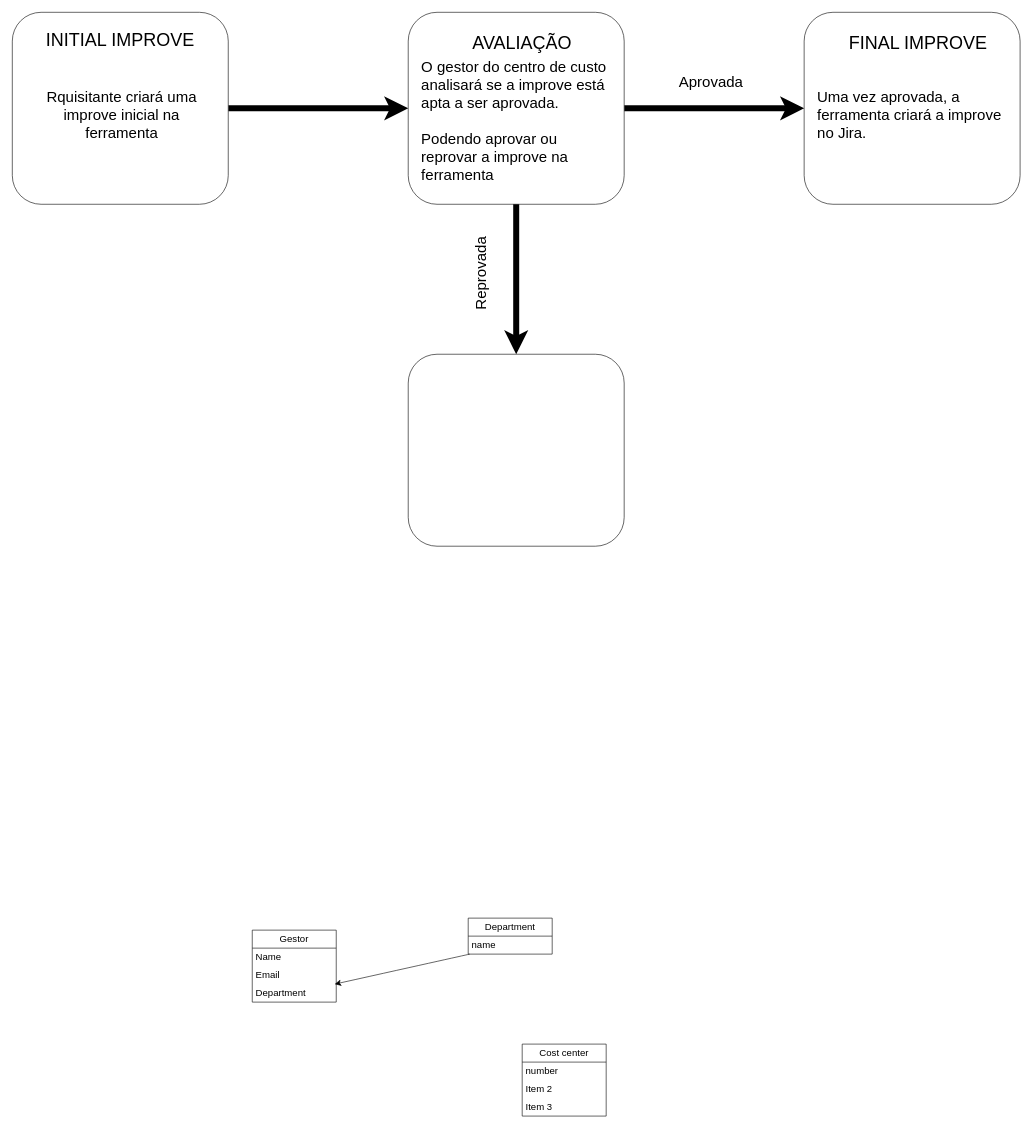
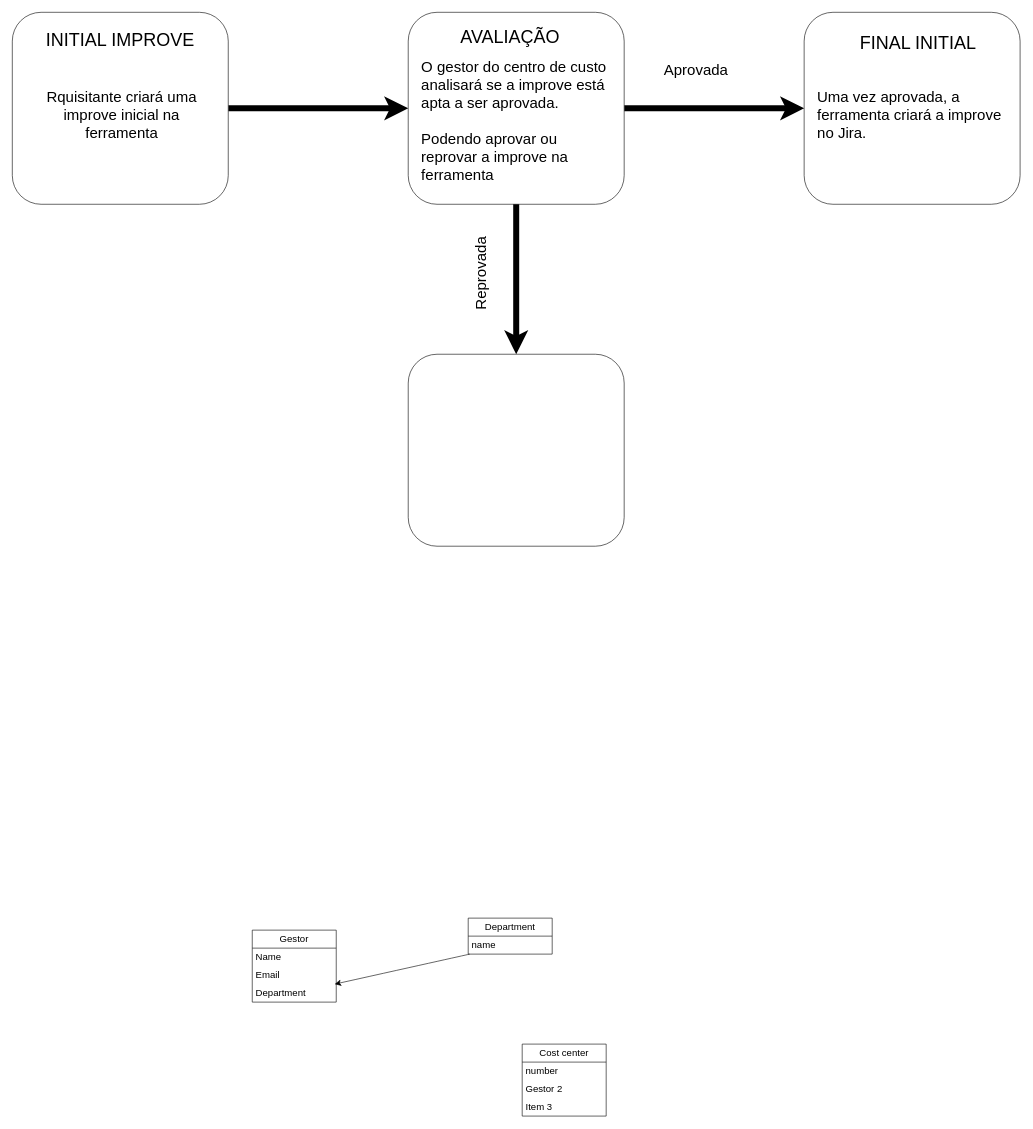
  <mxCell id="0" />
  <mxCell id="1" parent="0" />
  <mxCell id="2" style="edgeStyle=none;curved=1;rounded=0;orthogonalLoop=1;jettySize=auto;html=1;fontSize=12;startSize=8;endSize=8;strokeWidth=10;entryX=0;entryY=0.5;entryDx=0;entryDy=0;" parent="1" source="3" target="7" edge="1"><mxGeometry relative="1" as="geometry"><mxPoint x="670" y="180" as="targetPoint" /><Array as="points"><mxPoint x="660" y="180" /></Array></mxGeometry></mxCell>
  <mxCell id="3" value="" style="rounded=1;whiteSpace=wrap;html=1;fontSize=16;" parent="1" vertex="1"><mxGeometry x="20" y="20" width="360" height="320" as="geometry" /></mxCell>
  <mxCell id="4" value="&lt;font style=&quot;font-size: 30px;&quot;&gt;INITIAL IMPROVE&lt;/font&gt;" style="text;html=1;strokeColor=none;fillColor=none;align=center;verticalAlign=middle;whiteSpace=wrap;rounded=0;fontSize=16;" parent="1" vertex="1"><mxGeometry x="75" y="40" width="250" height="50" as="geometry" /></mxCell>
  <mxCell id="5" value="&lt;span style=&quot;font-size: 25px;&quot;&gt;Rquisitante criará uma improve inicial na ferramenta&lt;/span&gt;" style="text;html=1;strokeColor=none;fillColor=none;align=center;verticalAlign=middle;whiteSpace=wrap;rounded=0;fontSize=16;" parent="1" vertex="1"><mxGeometry x="75" y="110" width="255" height="160" as="geometry" /></mxCell>
  <mxCell id="6" style="edgeStyle=none;curved=1;rounded=0;orthogonalLoop=1;jettySize=auto;html=1;fontSize=12;startSize=8;endSize=8;strokeWidth=10;entryX=0;entryY=0.5;entryDx=0;entryDy=0;" parent="1" source="7" target="10" edge="1"><mxGeometry relative="1" as="geometry"><mxPoint x="1330" y="180" as="targetPoint" /></mxGeometry></mxCell>
  <mxCell id="7" value="" style="rounded=1;whiteSpace=wrap;html=1;fontSize=16;" parent="1" vertex="1"><mxGeometry x="680" y="20" width="360" height="320" as="geometry" /></mxCell>
- <mxCell id="8" value="&lt;span style=&quot;font-size: 30px;&quot;&gt;AVALIAÇÃO&lt;/span&gt;" style="text;html=1;strokeColor=none;fillColor=none;align=center;verticalAlign=middle;whiteSpace=wrap;rounded=0;fontSize=16;" parent="1" vertex="1"><mxGeometry x="730" y="40" width="280" height="60" as="geometry" /></mxCell>
+ <mxCell id="8" value="&lt;span style=&quot;font-size: 30px;&quot;&gt;AVALIAÇÃO&lt;/span&gt;" style="text;html=1;strokeColor=none;fillColor=none;align=center;verticalAlign=middle;whiteSpace=wrap;rounded=0;fontSize=16;" parent="1" vertex="1"><mxGeometry x="710" y="30" width="280" height="60" as="geometry" /></mxCell>
  <mxCell id="9" value="&lt;span style=&quot;font-size: 25px;&quot;&gt;O gestor do centro de custo analisará se a improve está apta a ser aprovada.&lt;br&gt;&lt;br&gt;Podendo aprovar ou reprovar a improve na ferramenta&lt;br&gt;&lt;br&gt;&lt;/span&gt;" style="text;html=1;strokeColor=none;fillColor=none;align=left;verticalAlign=middle;whiteSpace=wrap;rounded=0;fontSize=16;" parent="1" vertex="1"><mxGeometry x="700" y="100" width="320" height="230" as="geometry" /></mxCell>
  <mxCell id="10" value="" style="rounded=1;whiteSpace=wrap;html=1;fontSize=16;" parent="1" vertex="1"><mxGeometry x="1340" y="20" width="360" height="320" as="geometry" /></mxCell>
- <mxCell id="11" value="&lt;span style=&quot;font-size: 30px;&quot;&gt;FINAL IMPROVE&lt;/span&gt;" style="text;html=1;strokeColor=none;fillColor=none;align=center;verticalAlign=middle;whiteSpace=wrap;rounded=0;fontSize=16;" parent="1" vertex="1"><mxGeometry x="1390" y="40" width="280" height="60" as="geometry" /></mxCell>
+ <mxCell id="11" value="&lt;span style=&quot;font-size: 30px;&quot;&gt;FINAL INITIAL&lt;/span&gt;" style="text;html=1;strokeColor=none;fillColor=none;align=center;verticalAlign=middle;whiteSpace=wrap;rounded=0;fontSize=16;" parent="1" vertex="1"><mxGeometry x="1390" y="40" width="280" height="60" as="geometry" /></mxCell>
  <mxCell id="12" value="&lt;span style=&quot;font-size: 25px;&quot;&gt;Uma vez aprovada, a ferramenta criará a improve no Jira.&lt;br&gt;&lt;/span&gt;" style="text;html=1;strokeColor=none;fillColor=none;align=left;verticalAlign=middle;whiteSpace=wrap;rounded=0;fontSize=16;" parent="1" vertex="1"><mxGeometry x="1360" y="105" width="320" height="170" as="geometry" /></mxCell>
- <mxCell id="13" value="&lt;span style=&quot;font-size: 25px;&quot;&gt;Aprovada&lt;/span&gt;" style="text;html=1;strokeColor=none;fillColor=none;align=center;verticalAlign=middle;whiteSpace=wrap;rounded=0;fontSize=16;" parent="1" vertex="1"><mxGeometry x="1080" y="120" width="210" height="30" as="geometry" /></mxCell>
+ <mxCell id="13" value="&lt;span style=&quot;font-size: 25px;&quot;&gt;Aprovada&lt;/span&gt;" style="text;html=1;strokeColor=none;fillColor=none;align=center;verticalAlign=middle;whiteSpace=wrap;rounded=0;fontSize=16;" parent="1" vertex="1"><mxGeometry x="1055" y="100" width="210" height="30" as="geometry" /></mxCell>
  <mxCell id="14" value="" style="rounded=1;whiteSpace=wrap;html=1;fontSize=16;" parent="1" vertex="1"><mxGeometry x="680" y="590" width="360" height="320" as="geometry" /></mxCell>
  <mxCell id="15" style="edgeStyle=none;curved=1;rounded=0;orthogonalLoop=1;jettySize=auto;html=1;fontSize=12;startSize=8;endSize=8;strokeWidth=10;entryX=0.5;entryY=0;entryDx=0;entryDy=0;exitX=0.5;exitY=1;exitDx=0;exitDy=0;" parent="1" source="7" target="14" edge="1"><mxGeometry relative="1" as="geometry"><mxPoint x="1180" y="470" as="targetPoint" /><mxPoint x="880" y="470" as="sourcePoint" /></mxGeometry></mxCell>
  <mxCell id="16" value="&lt;span style=&quot;font-size: 25px;&quot;&gt;Reprovada&lt;br&gt;&lt;br&gt;&lt;/span&gt;" style="text;html=1;strokeColor=none;fillColor=none;align=center;verticalAlign=middle;whiteSpace=wrap;rounded=0;fontSize=16;rotation=-90;" parent="1" vertex="1"><mxGeometry x="710" y="440" width="210" height="30" as="geometry" /></mxCell>
  <mxCell id="17" value="Gestor" style="swimlane;fontStyle=0;childLayout=stackLayout;horizontal=1;startSize=30;horizontalStack=0;resizeParent=1;resizeParentMax=0;resizeLast=0;collapsible=1;marginBottom=0;whiteSpace=wrap;html=1;fontSize=16;" parent="1" vertex="1"><mxGeometry x="420" y="1550" width="140" height="120" as="geometry" /></mxCell>
  <mxCell id="18" value="Name" style="text;strokeColor=none;fillColor=none;align=left;verticalAlign=middle;spacingLeft=4;spacingRight=4;overflow=hidden;points=[[0,0.5],[1,0.5]];portConstraint=eastwest;rotatable=0;whiteSpace=wrap;html=1;fontSize=16;" parent="17" vertex="1"><mxGeometry y="30" width="140" height="30" as="geometry" /></mxCell>
  <mxCell id="19" value="Email" style="text;strokeColor=none;fillColor=none;align=left;verticalAlign=middle;spacingLeft=4;spacingRight=4;overflow=hidden;points=[[0,0.5],[1,0.5]];portConstraint=eastwest;rotatable=0;whiteSpace=wrap;html=1;fontSize=16;" parent="17" vertex="1"><mxGeometry y="60" width="140" height="30" as="geometry" /></mxCell>
  <mxCell id="20" value="Department" style="text;strokeColor=none;fillColor=none;align=left;verticalAlign=middle;spacingLeft=4;spacingRight=4;overflow=hidden;points=[[0,0.5],[1,0.5]];portConstraint=eastwest;rotatable=0;whiteSpace=wrap;html=1;fontSize=16;" parent="17" vertex="1"><mxGeometry y="90" width="140" height="30" as="geometry" /></mxCell>
  <mxCell id="21" value="Department" style="swimlane;fontStyle=0;childLayout=stackLayout;horizontal=1;startSize=30;horizontalStack=0;resizeParent=1;resizeParentMax=0;resizeLast=0;collapsible=1;marginBottom=0;whiteSpace=wrap;html=1;fontSize=16;" parent="1" vertex="1"><mxGeometry x="780" y="1530" width="140" height="60" as="geometry" /></mxCell>
  <mxCell id="22" value="name" style="text;strokeColor=none;fillColor=none;align=left;verticalAlign=middle;spacingLeft=4;spacingRight=4;overflow=hidden;points=[[0,0.5],[1,0.5]];portConstraint=eastwest;rotatable=0;whiteSpace=wrap;html=1;fontSize=16;" parent="21" vertex="1"><mxGeometry y="30" width="140" height="30" as="geometry" /></mxCell>
  <mxCell id="23" value="Cost center" style="swimlane;fontStyle=0;childLayout=stackLayout;horizontal=1;startSize=30;horizontalStack=0;resizeParent=1;resizeParentMax=0;resizeLast=0;collapsible=1;marginBottom=0;whiteSpace=wrap;html=1;fontSize=16;" parent="1" vertex="1"><mxGeometry x="870" y="1740" width="140" height="120" as="geometry" /></mxCell>
  <mxCell id="24" value="number" style="text;strokeColor=none;fillColor=none;align=left;verticalAlign=middle;spacingLeft=4;spacingRight=4;overflow=hidden;points=[[0,0.5],[1,0.5]];portConstraint=eastwest;rotatable=0;whiteSpace=wrap;html=1;fontSize=16;" parent="23" vertex="1"><mxGeometry y="30" width="140" height="30" as="geometry" /></mxCell>
- <mxCell id="25" value="Item 2" style="text;strokeColor=none;fillColor=none;align=left;verticalAlign=middle;spacingLeft=4;spacingRight=4;overflow=hidden;points=[[0,0.5],[1,0.5]];portConstraint=eastwest;rotatable=0;whiteSpace=wrap;html=1;fontSize=16;" parent="23" vertex="1"><mxGeometry y="60" width="140" height="30" as="geometry" /></mxCell>
+ <mxCell id="25" value="Gestor 2" style="text;strokeColor=none;fillColor=none;align=left;verticalAlign=middle;spacingLeft=4;spacingRight=4;overflow=hidden;points=[[0,0.5],[1,0.5]];portConstraint=eastwest;rotatable=0;whiteSpace=wrap;html=1;fontSize=16;" parent="23" vertex="1"><mxGeometry y="60" width="140" height="30" as="geometry" /></mxCell>
  <mxCell id="26" value="Item 3" style="text;strokeColor=none;fillColor=none;align=left;verticalAlign=middle;spacingLeft=4;spacingRight=4;overflow=hidden;points=[[0,0.5],[1,0.5]];portConstraint=eastwest;rotatable=0;whiteSpace=wrap;html=1;fontSize=16;" parent="23" vertex="1"><mxGeometry y="90" width="140" height="30" as="geometry" /></mxCell>
  <mxCell id="27" style="edgeStyle=none;curved=1;rounded=0;orthogonalLoop=1;jettySize=auto;html=1;fontSize=12;startSize=8;endSize=8;" parent="1" source="22" target="20" edge="1"><mxGeometry relative="1" as="geometry" /></mxCell>
